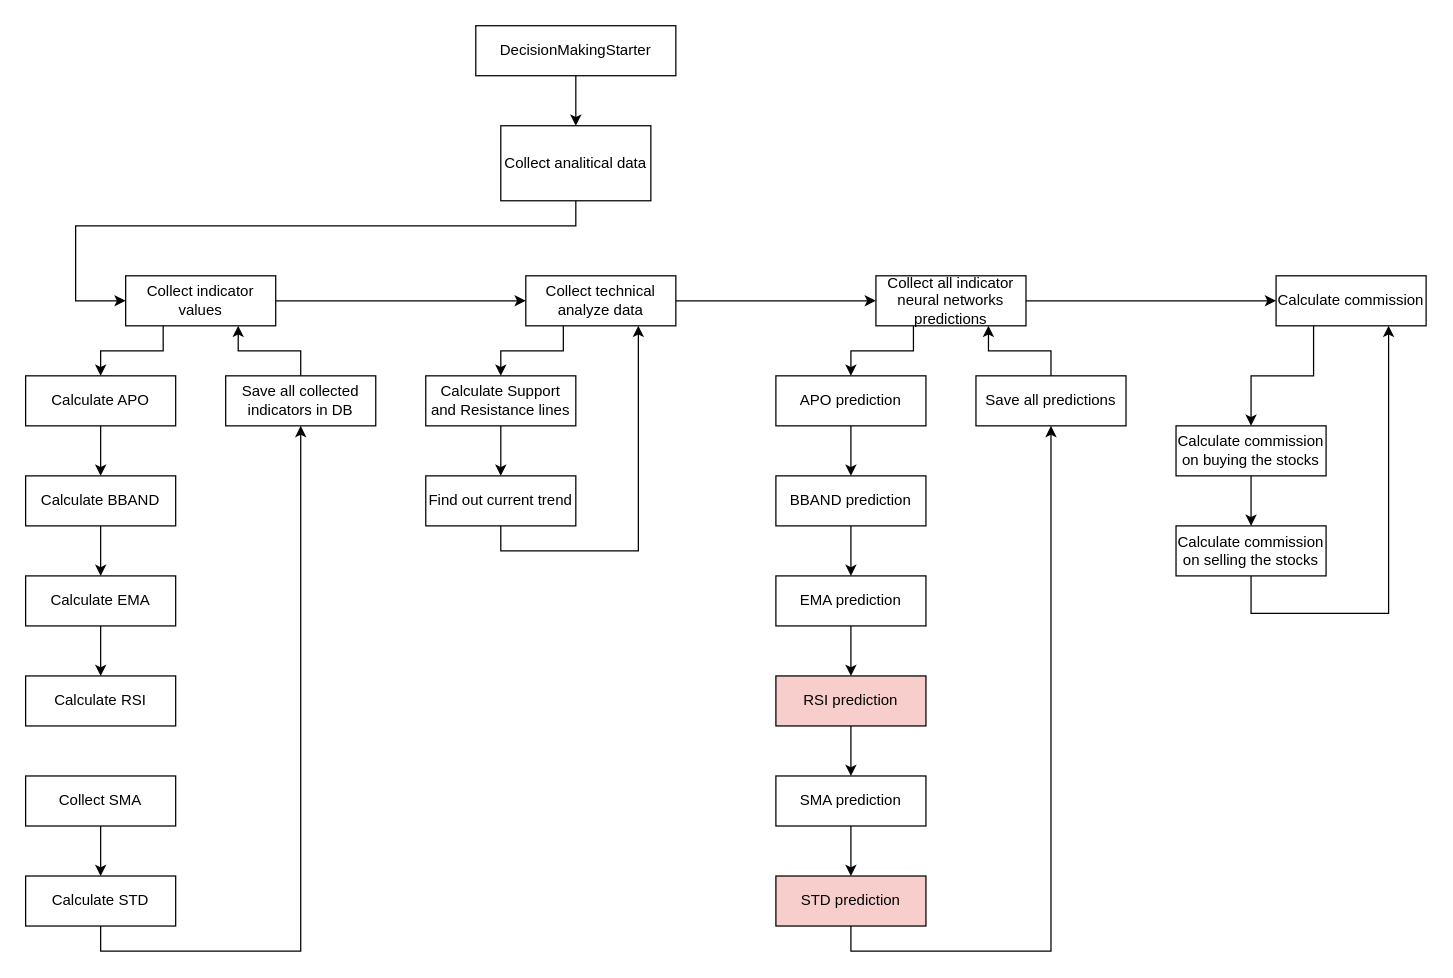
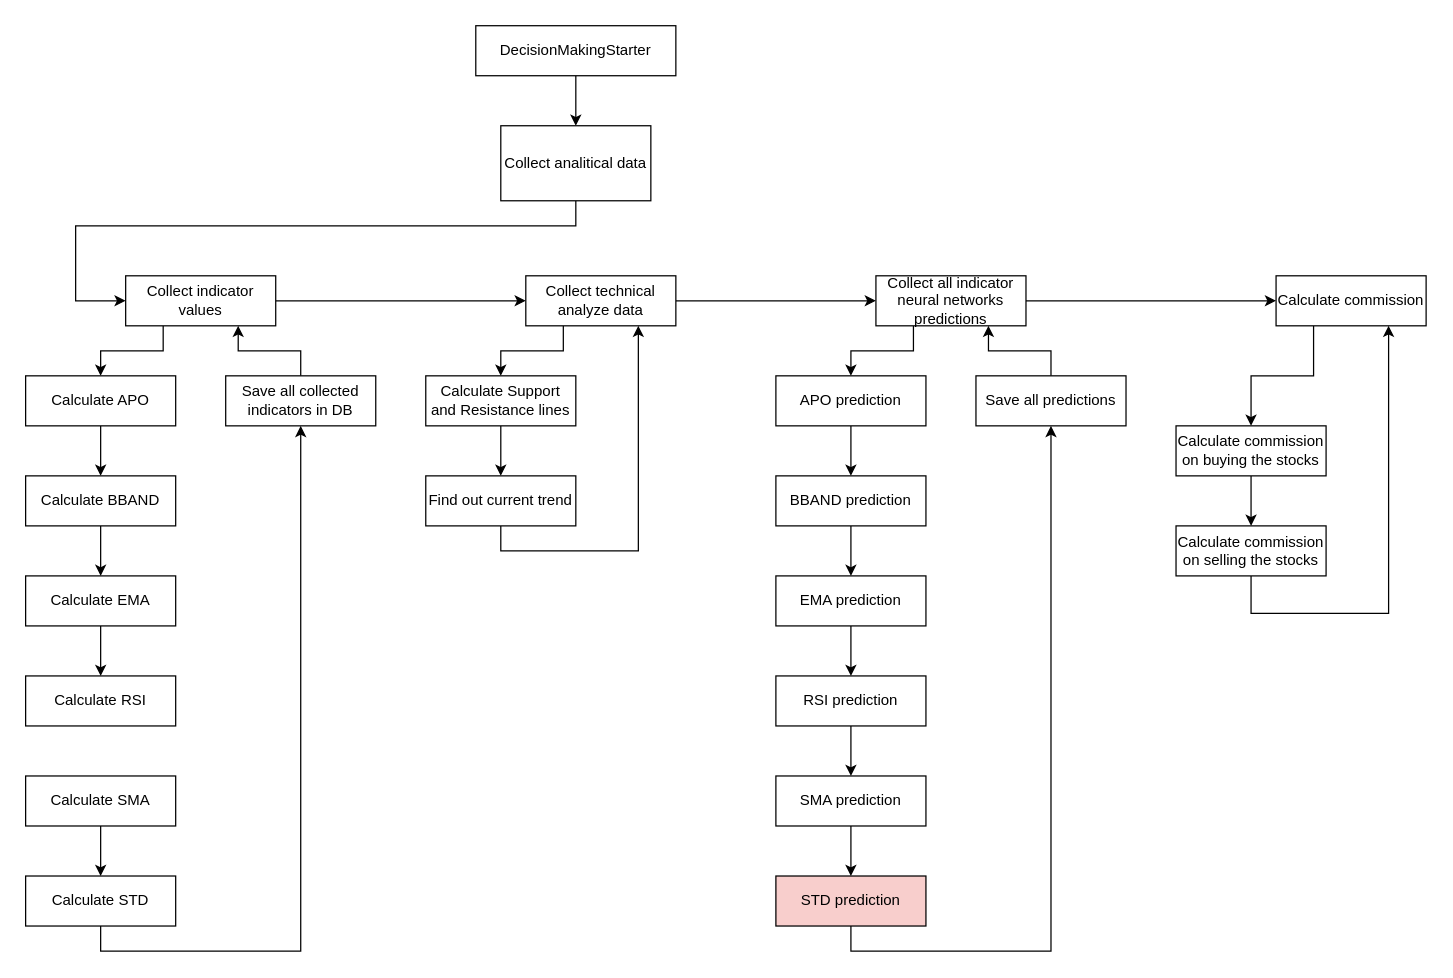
  <mxCell id="0" />
  <mxCell id="1" parent="0" />
  <mxCell id="2" style="edgeStyle=orthogonalEdgeStyle;rounded=0;orthogonalLoop=1;jettySize=auto;html=1;entryX=0.5;entryY=0;entryDx=0;entryDy=0;" parent="1" source="3" target="5" edge="1"><mxGeometry relative="1" as="geometry" /></mxCell>
  <mxCell id="3" value="DecisionMakingStarter" style="rounded=0;whiteSpace=wrap;html=1;" parent="1" vertex="1"><mxGeometry x="380" y="20" width="160" height="40" as="geometry" /></mxCell>
  <mxCell id="4" style="edgeStyle=orthogonalEdgeStyle;rounded=0;orthogonalLoop=1;jettySize=auto;html=1;entryX=0;entryY=0.5;entryDx=0;entryDy=0;" parent="1" source="5" target="8" edge="1"><mxGeometry relative="1" as="geometry"><Array as="points"><mxPoint x="460" y="180" /><mxPoint y="180" x="60" /><mxPoint y="240" x="60" /></Array></mxGeometry></mxCell>
  <mxCell id="5" value="Collect analitical data" style="rounded=0;whiteSpace=wrap;html=1;" parent="1" vertex="1"><mxGeometry x="400" y="100" width="120" height="60" as="geometry" /></mxCell>
  <mxCell id="6" style="edgeStyle=orthogonalEdgeStyle;rounded=0;orthogonalLoop=1;jettySize=auto;html=1;exitX=0.25;exitY=1;exitDx=0;exitDy=0;entryX=0.5;entryY=0;entryDx=0;entryDy=0;" parent="1" source="8" target="10" edge="1"><mxGeometry relative="1" as="geometry" /></mxCell>
  <mxCell id="7" style="edgeStyle=orthogonalEdgeStyle;rounded=0;orthogonalLoop=1;jettySize=auto;html=1;entryX=0;entryY=0.5;entryDx=0;entryDy=0;" parent="1" source="8" target="24" edge="1"><mxGeometry relative="1" as="geometry" /></mxCell>
  <mxCell id="8" value="Collect indicator values" style="rounded=0;whiteSpace=wrap;html=1;" parent="1" vertex="1"><mxGeometry x="100" y="220" width="120" height="40" as="geometry" /></mxCell>
  <mxCell id="9" value="" style="edgeStyle=orthogonalEdgeStyle;rounded=0;orthogonalLoop=1;jettySize=auto;html=1;" parent="1" source="10" target="12" edge="1"><mxGeometry relative="1" as="geometry" /></mxCell>
  <mxCell id="10" value="Calculate APO" style="rounded=0;whiteSpace=wrap;html=1;" parent="1" vertex="1"><mxGeometry x="20" y="300" width="120" height="40" as="geometry" /></mxCell>
  <mxCell id="11" value="" style="edgeStyle=orthogonalEdgeStyle;rounded=0;orthogonalLoop=1;jettySize=auto;html=1;" parent="1" source="12" target="14" edge="1"><mxGeometry relative="1" as="geometry" /></mxCell>
  <mxCell id="12" value="Calculate BBAND" style="whiteSpace=wrap;html=1;rounded=0;" parent="1" vertex="1"><mxGeometry x="20" y="380" width="120" height="40" as="geometry" /></mxCell>
  <mxCell id="13" value="" style="edgeStyle=orthogonalEdgeStyle;rounded=0;orthogonalLoop=1;jettySize=auto;html=1;" parent="1" source="14" target="15" edge="1"><mxGeometry relative="1" as="geometry" /></mxCell>
  <mxCell id="14" value="Calculate EMA" style="whiteSpace=wrap;html=1;rounded=0;" parent="1" vertex="1"><mxGeometry x="20" y="460" width="120" height="40" as="geometry" /></mxCell>
  <mxCell id="15" value="Calculate RSI" style="whiteSpace=wrap;html=1;rounded=0;" parent="1" vertex="1"><mxGeometry x="20" y="540" width="120" height="40" as="geometry" /></mxCell>
  <mxCell id="16" style="edgeStyle=orthogonalEdgeStyle;rounded=0;orthogonalLoop=1;jettySize=auto;html=1;entryX=0.5;entryY=0;entryDx=0;entryDy=0;" parent="1" source="17" target="19" edge="1"><mxGeometry relative="1" as="geometry" /></mxCell>
- <mxCell id="17" value="Collect SMA" style="rounded=0;whiteSpace=wrap;html=1;" parent="1" vertex="1"><mxGeometry x="20" y="620" width="120" height="40" as="geometry" /></mxCell>
+ <mxCell id="17" value="Calculate SMA" style="rounded=0;whiteSpace=wrap;html=1;" parent="1" vertex="1"><mxGeometry x="20" y="620" width="120" height="40" as="geometry" /></mxCell>
  <mxCell id="18" style="edgeStyle=orthogonalEdgeStyle;rounded=0;orthogonalLoop=1;jettySize=auto;html=1;entryX=0.5;entryY=1;entryDx=0;entryDy=0;" parent="1" source="19" target="21" edge="1"><mxGeometry relative="1" as="geometry"><Array as="points"><mxPoint x="80" y="760" /><mxPoint x="240" y="760" /></Array></mxGeometry></mxCell>
  <mxCell id="19" value="Calculate STD" style="rounded=0;whiteSpace=wrap;html=1;" parent="1" vertex="1"><mxGeometry x="20" y="700" width="120" height="40" as="geometry" /></mxCell>
  <mxCell id="20" style="edgeStyle=orthogonalEdgeStyle;rounded=0;orthogonalLoop=1;jettySize=auto;html=1;entryX=0.75;entryY=1;entryDx=0;entryDy=0;" parent="1" source="21" target="8" edge="1"><mxGeometry relative="1" as="geometry" /></mxCell>
  <mxCell id="21" value="Save all collected indicators in DB" style="rounded=0;whiteSpace=wrap;html=1;" parent="1" vertex="1"><mxGeometry x="180" y="300" width="120" height="40" as="geometry" /></mxCell>
  <mxCell id="22" style="edgeStyle=orthogonalEdgeStyle;rounded=0;orthogonalLoop=1;jettySize=auto;html=1;exitX=0.25;exitY=1;exitDx=0;exitDy=0;entryX=0.5;entryY=0;entryDx=0;entryDy=0;" parent="1" source="24" target="26" edge="1"><mxGeometry relative="1" as="geometry" /></mxCell>
  <mxCell id="23" value="" style="edgeStyle=orthogonalEdgeStyle;rounded=0;orthogonalLoop=1;jettySize=auto;html=1;" parent="1" source="24" target="31" edge="1"><mxGeometry relative="1" as="geometry" /></mxCell>
  <mxCell id="24" value="Collect technical analyze data" style="rounded=0;whiteSpace=wrap;html=1;" parent="1" vertex="1"><mxGeometry x="420" y="220" width="120" height="40" as="geometry" /></mxCell>
  <mxCell id="25" value="" style="edgeStyle=orthogonalEdgeStyle;rounded=0;orthogonalLoop=1;jettySize=auto;html=1;" parent="1" source="26" target="28" edge="1"><mxGeometry relative="1" as="geometry" /></mxCell>
  <mxCell id="26" value="Calculate Support and Resistance lines" style="rounded=0;whiteSpace=wrap;html=1;" parent="1" vertex="1"><mxGeometry x="340" y="300" width="120" height="40" as="geometry" /></mxCell>
  <mxCell id="27" style="edgeStyle=orthogonalEdgeStyle;rounded=0;orthogonalLoop=1;jettySize=auto;html=1;entryX=0.75;entryY=1;entryDx=0;entryDy=0;" parent="1" source="28" target="24" edge="1"><mxGeometry relative="1" as="geometry"><mxPoint x="500" y="280" as="targetPoint" /><Array as="points"><mxPoint x="400" y="440" /><mxPoint x="510" y="440" /></Array></mxGeometry></mxCell>
  <mxCell id="28" value="Find out current trend" style="whiteSpace=wrap;html=1;rounded=0;" parent="1" vertex="1"><mxGeometry x="340" y="380" width="120" height="40" as="geometry" /></mxCell>
  <mxCell id="29" style="edgeStyle=orthogonalEdgeStyle;rounded=0;orthogonalLoop=1;jettySize=auto;html=1;exitX=0.25;exitY=1;exitDx=0;exitDy=0;entryX=0.5;entryY=0;entryDx=0;entryDy=0;" parent="1" source="31" target="33" edge="1"><mxGeometry relative="1" as="geometry" /></mxCell>
  <mxCell id="30" value="" style="edgeStyle=orthogonalEdgeStyle;rounded=0;orthogonalLoop=1;jettySize=auto;html=1;" edge="1" parent="1" source="31" target="47"><mxGeometry relative="1" as="geometry" /></mxCell>
  <mxCell id="31" value="Collect all indicator neural networks predictions" style="whiteSpace=wrap;html=1;rounded=0;" parent="1" vertex="1"><mxGeometry x="700" y="220" width="120" height="40" as="geometry" /></mxCell>
  <mxCell id="32" style="edgeStyle=orthogonalEdgeStyle;rounded=0;orthogonalLoop=1;jettySize=auto;html=1;exitX=0.5;exitY=1;exitDx=0;exitDy=0;entryX=0.5;entryY=0;entryDx=0;entryDy=0;" parent="1" source="33" target="35" edge="1"><mxGeometry relative="1" as="geometry" /></mxCell>
  <mxCell id="33" value="APO prediction" style="rounded=0;whiteSpace=wrap;html=1;" parent="1" vertex="1"><mxGeometry x="620" y="300" width="120" height="40" as="geometry" /></mxCell>
  <mxCell id="34" style="edgeStyle=orthogonalEdgeStyle;rounded=0;orthogonalLoop=1;jettySize=auto;html=1;exitX=0.5;exitY=1;exitDx=0;exitDy=0;entryX=0.5;entryY=0;entryDx=0;entryDy=0;" parent="1" source="35" target="37" edge="1"><mxGeometry relative="1" as="geometry" /></mxCell>
  <mxCell id="35" value="BBAND prediction" style="rounded=0;whiteSpace=wrap;html=1;" parent="1" vertex="1"><mxGeometry x="620" y="380" width="120" height="40" as="geometry" /></mxCell>
  <mxCell id="36" style="edgeStyle=orthogonalEdgeStyle;rounded=0;orthogonalLoop=1;jettySize=auto;html=1;exitX=0.5;exitY=1;exitDx=0;exitDy=0;entryX=0.5;entryY=0;entryDx=0;entryDy=0;" parent="1" source="37" target="39" edge="1"><mxGeometry relative="1" as="geometry" /></mxCell>
  <mxCell id="37" value="EMA prediction" style="rounded=0;whiteSpace=wrap;html=1;" parent="1" vertex="1"><mxGeometry x="620" y="460" width="120" height="40" as="geometry" /></mxCell>
  <mxCell id="38" style="edgeStyle=orthogonalEdgeStyle;rounded=0;orthogonalLoop=1;jettySize=auto;html=1;exitX=0.5;exitY=1;exitDx=0;exitDy=0;" parent="1" source="39" target="41" edge="1"><mxGeometry relative="1" as="geometry" /></mxCell>
- <mxCell id="39" value="RSI prediction" style="rounded=0;whiteSpace=wrap;html=1;fillColor=#f8cecc;" parent="1" vertex="1"><mxGeometry x="620" y="540" width="120" height="40" as="geometry" /></mxCell>
+ <mxCell id="39" value="RSI prediction" style="rounded=0;whiteSpace=wrap;html=1;" parent="1" vertex="1"><mxGeometry x="620" y="540" width="120" height="40" as="geometry" /></mxCell>
  <mxCell id="40" style="edgeStyle=orthogonalEdgeStyle;rounded=0;orthogonalLoop=1;jettySize=auto;html=1;exitX=0.5;exitY=1;exitDx=0;exitDy=0;entryX=0.5;entryY=0;entryDx=0;entryDy=0;" parent="1" source="41" target="43" edge="1"><mxGeometry relative="1" as="geometry" /></mxCell>
  <mxCell id="41" value="SMA prediction" style="rounded=0;whiteSpace=wrap;html=1;" parent="1" vertex="1"><mxGeometry x="620" y="620" width="120" height="40" as="geometry" /></mxCell>
  <mxCell id="42" style="edgeStyle=orthogonalEdgeStyle;rounded=0;orthogonalLoop=1;jettySize=auto;html=1;entryX=0.5;entryY=1;entryDx=0;entryDy=0;" parent="1" source="43" target="45" edge="1"><mxGeometry relative="1" as="geometry"><Array as="points"><mxPoint x="680" y="760" /><mxPoint x="840" y="760" /></Array></mxGeometry></mxCell>
  <mxCell id="43" value="STD prediction" style="rounded=0;whiteSpace=wrap;html=1;fillColor=#f8cecc;" parent="1" vertex="1"><mxGeometry x="620" y="700" width="120" height="40" as="geometry" /></mxCell>
  <mxCell id="44" style="edgeStyle=orthogonalEdgeStyle;rounded=0;orthogonalLoop=1;jettySize=auto;html=1;entryX=0.75;entryY=1;entryDx=0;entryDy=0;" parent="1" source="45" target="31" edge="1"><mxGeometry relative="1" as="geometry" /></mxCell>
  <mxCell id="45" value="Save all predictions" style="rounded=0;whiteSpace=wrap;html=1;" parent="1" vertex="1"><mxGeometry x="780" y="300" width="120" height="40" as="geometry" /></mxCell>
  <mxCell id="46" style="edgeStyle=orthogonalEdgeStyle;rounded=0;orthogonalLoop=1;jettySize=auto;html=1;exitX=0.25;exitY=1;exitDx=0;exitDy=0;entryX=0.5;entryY=0;entryDx=0;entryDy=0;" edge="1" parent="1" source="47" target="49"><mxGeometry relative="1" as="geometry" /></mxCell>
  <mxCell id="47" value="Calculate commission" style="whiteSpace=wrap;html=1;rounded=0;" vertex="1" parent="1"><mxGeometry x="1020" y="220" width="120" height="40" as="geometry" /></mxCell>
  <mxCell id="48" value="" style="edgeStyle=orthogonalEdgeStyle;rounded=0;orthogonalLoop=1;jettySize=auto;html=1;" edge="1" parent="1" source="49" target="51"><mxGeometry relative="1" as="geometry" /></mxCell>
  <mxCell id="49" value="Calculate commission on buying the stocks" style="whiteSpace=wrap;html=1;rounded=0;" vertex="1" parent="1"><mxGeometry x="940" y="340" width="120" height="40" as="geometry" /></mxCell>
  <mxCell id="50" style="edgeStyle=orthogonalEdgeStyle;rounded=0;orthogonalLoop=1;jettySize=auto;html=1;entryX=0.75;entryY=1;entryDx=0;entryDy=0;" edge="1" parent="1" source="51" target="47"><mxGeometry relative="1" as="geometry"><Array as="points"><mxPoint x="1000" y="490" /><mxPoint x="1110" y="490" /></Array></mxGeometry></mxCell>
  <mxCell id="51" value="Calculate commission on selling the stocks" style="whiteSpace=wrap;html=1;rounded=0;" vertex="1" parent="1"><mxGeometry x="940" y="420" width="120" height="40" as="geometry" /></mxCell>
